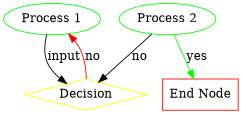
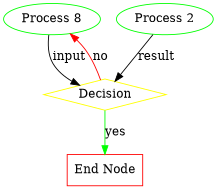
  digraph {
    rankdir=TB
    node [color=green shape=ellipse]
-   n1 [label="Process 1"]
+   n1 [label="Process 8"]
    n2 [color=yellow label=Decision shape=diamond]
    n3 [label="Process 2"]
    n4 [color=red label="End Node" shape=box]
    n1 -> n2 [label=input]
    n2 -> n1 [color=red label=no]
-   n3 -> n4 [color=green label=yes]
-   n3 -> n2 [label=no]
+   n2 -> n4 [color=green label=yes]
+   n3 -> n2 [label=result]
  }
